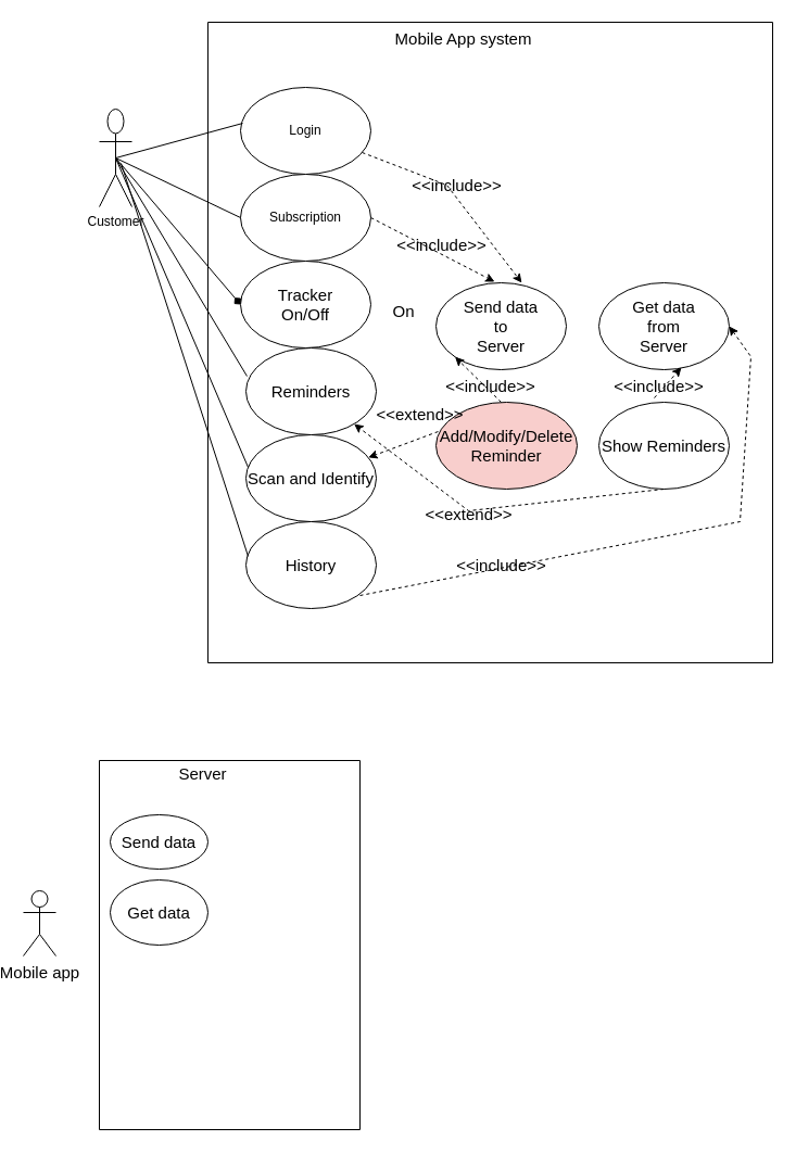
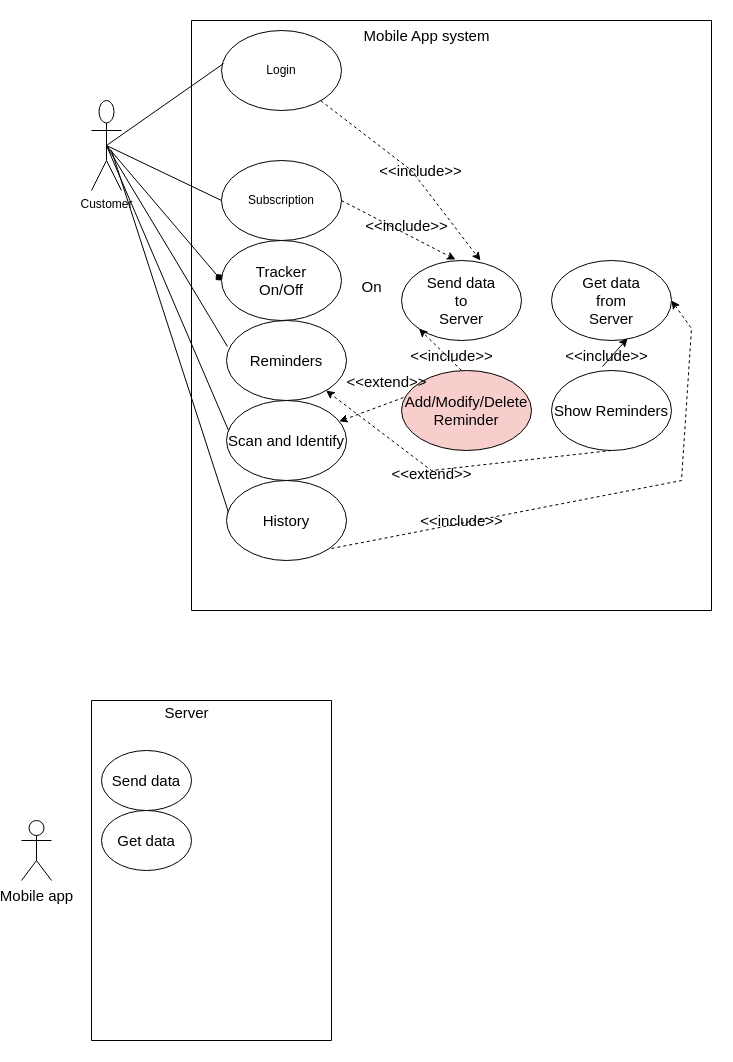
  <mxCell id="0" />
  <mxCell id="1" parent="0" />
  <mxCell id="2" value="" style="swimlane;startSize=0;" vertex="1" parent="1"><mxGeometry x="190" y="20" width="520" height="590" as="geometry"><mxRectangle x="170" y="120" width="50" height="40" as="alternateBounds" /></mxGeometry></mxCell>
- <mxCell id="3" value="Login" style="ellipse;whiteSpace=wrap;html=1;" vertex="1" parent="2"><mxGeometry x="30" y="60" width="120" height="80" as="geometry" /></mxCell>
+ <mxCell id="3" value="Login" style="ellipse;whiteSpace=wrap;html=1;" vertex="1" parent="2"><mxGeometry x="30" y="10" width="120" height="80" as="geometry" /></mxCell>
  <mxCell id="4" value="Subscription" style="ellipse;whiteSpace=wrap;html=1;" vertex="1" parent="2"><mxGeometry x="30" y="140" width="120" height="80" as="geometry" /></mxCell>
  <mxCell id="5" value="Tracker&lt;br&gt;On/Off" style="ellipse;whiteSpace=wrap;html=1;fontSize=15;" vertex="1" parent="2"><mxGeometry x="30" y="220" width="120" height="80" as="geometry" /></mxCell>
  <mxCell id="6" value="Reminders" style="ellipse;whiteSpace=wrap;html=1;fontSize=15;" vertex="1" parent="2"><mxGeometry x="35" y="300" width="120" height="80" as="geometry" /></mxCell>
  <mxCell id="7" value="Scan and Identify" style="ellipse;whiteSpace=wrap;html=1;fontSize=15;" vertex="1" parent="2"><mxGeometry x="35" y="380" width="120" height="80" as="geometry" /></mxCell>
  <mxCell id="8" value="History" style="ellipse;whiteSpace=wrap;html=1;fontSize=15;" vertex="1" parent="2"><mxGeometry x="35" y="460" width="120" height="80" as="geometry" /></mxCell>
  <mxCell id="9" value="Mobile App system" style="text;html=1;align=center;verticalAlign=middle;resizable=0;points=[];autosize=1;strokeColor=none;fillColor=none;fontSize=15;" vertex="1" parent="2"><mxGeometry x="160" width="150" height="30" as="geometry" /></mxCell>
  <mxCell id="10" value="Send data&lt;br&gt;to&lt;br&gt;Server" style="ellipse;whiteSpace=wrap;html=1;fontSize=15;" vertex="1" parent="2"><mxGeometry x="210" y="240" width="120" height="80" as="geometry" /></mxCell>
  <mxCell id="11" value="On" style="text;html=1;align=center;verticalAlign=middle;resizable=0;points=[];autosize=1;strokeColor=none;fillColor=none;fontSize=15;" vertex="1" parent="2"><mxGeometry x="160" y="251" width="40" height="30" as="geometry" /></mxCell>
  <mxCell id="12" value="Add/Modify/Delete Reminder" style="ellipse;whiteSpace=wrap;html=1;fontSize=15;fillColor=#f8cecc;" vertex="1" parent="2"><mxGeometry x="210" y="350" width="130" height="80" as="geometry" /></mxCell>
  <mxCell id="13" value="Get data&lt;br&gt;from&lt;br&gt;Server" style="ellipse;whiteSpace=wrap;html=1;fontSize=15;" vertex="1" parent="2"><mxGeometry x="360" y="240" width="120" height="80" as="geometry" /></mxCell>
  <mxCell id="14" value="Show Reminders" style="ellipse;whiteSpace=wrap;html=1;fontSize=15;" vertex="1" parent="2"><mxGeometry x="360" y="350" width="120" height="80" as="geometry" /></mxCell>
  <mxCell id="15" value="" style="html=1;labelBackgroundColor=#ffffff;startArrow=none;startFill=0;startSize=6;endArrow=classic;endFill=1;endSize=6;jettySize=auto;orthogonalLoop=1;strokeWidth=1;dashed=1;fontSize=14;rounded=0;exitX=1;exitY=0.5;exitDx=0;exitDy=0;entryX=0.45;entryY=-0.012;entryDx=0;entryDy=0;entryPerimeter=0;" edge="1" parent="2" source="4" target="10"><mxGeometry width="60" height="60" relative="1" as="geometry"><mxPoint x="200" y="160" as="sourcePoint" /><mxPoint x="260" y="100" as="targetPoint" /></mxGeometry></mxCell>
  <mxCell id="16" value="" style="html=1;labelBackgroundColor=#ffffff;startArrow=none;startFill=0;startSize=6;endArrow=classic;endFill=1;endSize=6;jettySize=auto;orthogonalLoop=1;strokeWidth=1;dashed=1;fontSize=14;rounded=0;exitX=0.015;exitY=0.338;exitDx=0;exitDy=0;exitPerimeter=0;" edge="1" parent="2" source="12" target="7"><mxGeometry width="60" height="60" relative="1" as="geometry"><mxPoint x="320" y="210" as="sourcePoint" /><mxPoint x="380" y="150" as="targetPoint" /></mxGeometry></mxCell>
  <mxCell id="17" value="" style="html=1;labelBackgroundColor=#ffffff;startArrow=none;startFill=0;startSize=6;endArrow=classic;endFill=1;endSize=6;jettySize=auto;orthogonalLoop=1;strokeWidth=1;dashed=1;fontSize=14;rounded=0;exitX=0.5;exitY=1;exitDx=0;exitDy=0;" edge="1" parent="2" source="14" target="6"><mxGeometry width="60" height="60" relative="1" as="geometry"><mxPoint x="330" y="490" as="sourcePoint" /><mxPoint x="390" y="430" as="targetPoint" /><Array as="points"><mxPoint x="240" y="450" /></Array></mxGeometry></mxCell>
  <mxCell id="18" value="" style="html=1;labelBackgroundColor=#ffffff;startArrow=none;startFill=0;startSize=6;endArrow=classic;endFill=1;endSize=6;jettySize=auto;orthogonalLoop=1;strokeWidth=1;dashed=1;fontSize=14;rounded=0;entryX=0;entryY=1;entryDx=0;entryDy=0;" edge="1" parent="2" target="10"><mxGeometry width="60" height="60" relative="1" as="geometry"><mxPoint x="270" y="350" as="sourcePoint" /><mxPoint x="330" y="290" as="targetPoint" /></mxGeometry></mxCell>
- <mxCell id="19" value="" style="html=1;labelBackgroundColor=#ffffff;startArrow=none;startFill=0;startSize=6;endArrow=classic;endFill=1;endSize=6;jettySize=auto;orthogonalLoop=1;strokeWidth=1;dashed=1;fontSize=14;rounded=0;exitX=0.425;exitY=-0.05;exitDx=0;exitDy=0;exitPerimeter=0;entryX=0.633;entryY=0.975;entryDx=0;entryDy=0;entryPerimeter=0;" edge="1" parent="2" source="14" target="13"><mxGeometry width="60" height="60" relative="1" as="geometry"><mxPoint x="360" y="240" as="sourcePoint" /><mxPoint x="420" y="180" as="targetPoint" /></mxGeometry></mxCell>
+ <mxCell id="19" value="" style="html=1;labelBackgroundColor=#ffffff;startArrow=none;startFill=0;startSize=6;endArrow=classic;endFill=1;endSize=6;jettySize=auto;orthogonalLoop=1;strokeWidth=1;dashed=0;fontSize=14;rounded=0;exitX=0.425;exitY=-0.05;exitDx=0;exitDy=0;exitPerimeter=0;entryX=0.633;entryY=0.975;entryDx=0;entryDy=0;entryPerimeter=0;" edge="1" parent="2" source="14" target="13"><mxGeometry width="60" height="60" relative="1" as="geometry"><mxPoint x="360" y="240" as="sourcePoint" /><mxPoint x="420" y="180" as="targetPoint" /></mxGeometry></mxCell>
  <mxCell id="20" value="" style="html=1;labelBackgroundColor=#ffffff;startArrow=none;startFill=0;startSize=6;endArrow=classic;endFill=1;endSize=6;jettySize=auto;orthogonalLoop=1;strokeWidth=1;dashed=1;fontSize=14;rounded=0;entryX=0.658;entryY=0;entryDx=0;entryDy=0;entryPerimeter=0;" edge="1" parent="2" source="3" target="10"><mxGeometry width="60" height="60" relative="1" as="geometry"><mxPoint x="230" y="160" as="sourcePoint" /><mxPoint x="290" y="100" as="targetPoint" /><Array as="points"><mxPoint x="220" y="150" /></Array></mxGeometry></mxCell>
  <mxCell id="21" value="&amp;lt;&amp;lt;include&amp;gt;&amp;gt;" style="text;html=1;align=center;verticalAlign=middle;resizable=0;points=[];autosize=1;strokeColor=none;fillColor=none;fontSize=15;" vertex="1" parent="2"><mxGeometry x="174" y="135" width="110" height="30" as="geometry" /></mxCell>
  <mxCell id="22" value="&amp;lt;&amp;lt;include&amp;gt;&amp;gt;" style="text;html=1;align=center;verticalAlign=middle;resizable=0;points=[];autosize=1;strokeColor=none;fillColor=none;fontSize=15;" vertex="1" parent="2"><mxGeometry x="160" y="190" width="110" height="30" as="geometry" /></mxCell>
  <mxCell id="23" value="&amp;lt;&amp;lt;include&amp;gt;&amp;gt;" style="text;html=1;align=center;verticalAlign=middle;resizable=0;points=[];autosize=1;strokeColor=none;fillColor=none;fontSize=15;" vertex="1" parent="2"><mxGeometry x="205" y="320" width="110" height="30" as="geometry" /></mxCell>
  <mxCell id="24" value="&amp;lt;&amp;lt;include&amp;gt;&amp;gt;" style="text;html=1;align=center;verticalAlign=middle;resizable=0;points=[];autosize=1;strokeColor=none;fillColor=none;fontSize=15;" vertex="1" parent="2"><mxGeometry x="360" y="320" width="110" height="30" as="geometry" /></mxCell>
  <mxCell id="25" value="&amp;lt;&amp;lt;extend&amp;gt;&amp;gt;" style="text;html=1;align=center;verticalAlign=middle;resizable=0;points=[];autosize=1;strokeColor=none;fillColor=none;fontSize=15;" vertex="1" parent="2"><mxGeometry x="190" y="438" width="100" height="30" as="geometry" /></mxCell>
  <mxCell id="26" value="&amp;lt;&amp;lt;extend&amp;gt;&amp;gt;" style="text;html=1;align=center;verticalAlign=middle;resizable=0;points=[];autosize=1;strokeColor=none;fillColor=none;fontSize=15;" vertex="1" parent="2"><mxGeometry x="145" y="346" width="100" height="30" as="geometry" /></mxCell>
  <mxCell id="27" value="" style="html=1;labelBackgroundColor=#ffffff;startArrow=none;startFill=0;startSize=6;endArrow=classic;endFill=1;endSize=6;jettySize=auto;orthogonalLoop=1;strokeWidth=1;dashed=1;fontSize=14;rounded=0;entryX=1;entryY=0.5;entryDx=0;entryDy=0;" edge="1" parent="2" target="13"><mxGeometry width="60" height="60" relative="1" as="geometry"><mxPoint x="140" y="528" as="sourcePoint" /><mxPoint x="200" y="468" as="targetPoint" /><Array as="points"><mxPoint x="490" y="460" /><mxPoint x="500" y="308" /></Array></mxGeometry></mxCell>
  <mxCell id="28" value="&amp;lt;&amp;lt;include&amp;gt;&amp;gt;" style="text;html=1;align=center;verticalAlign=middle;resizable=0;points=[];autosize=1;strokeColor=none;fillColor=none;fontSize=15;" vertex="1" parent="2"><mxGeometry x="215" y="485" width="110" height="30" as="geometry" /></mxCell>
  <mxCell id="29" value="Customer" style="shape=umlActor;verticalLabelPosition=bottom;verticalAlign=top;html=1;outlineConnect=0;" vertex="1" parent="1"><mxGeometry x="90" y="100" width="30" height="90" as="geometry" /></mxCell>
  <mxCell id="30" value="" style="endArrow=none;html=1;rounded=0;fontSize=15;exitX=0.5;exitY=0.5;exitDx=0;exitDy=0;exitPerimeter=0;entryX=0.017;entryY=0.413;entryDx=0;entryDy=0;entryPerimeter=0;" edge="1" parent="1" source="29" target="3"><mxGeometry width="50" height="50" relative="1" as="geometry"><mxPoint x="120" y="180" as="sourcePoint" /><mxPoint x="170" y="130" as="targetPoint" /></mxGeometry></mxCell>
  <mxCell id="31" value="" style="endArrow=none;html=1;rounded=0;fontSize=15;exitX=0.5;exitY=0.5;exitDx=0;exitDy=0;exitPerimeter=0;entryX=0;entryY=0.5;entryDx=0;entryDy=0;" edge="1" parent="1" source="29" target="4"><mxGeometry width="50" height="50" relative="1" as="geometry"><mxPoint x="115" y="155" as="sourcePoint" /><mxPoint x="232.04" y="123.04" as="targetPoint" /></mxGeometry></mxCell>
  <mxCell id="32" value="" style="endArrow=diamond;html=1;rounded=0;fontSize=15;entryX=0;entryY=0.5;entryDx=0;entryDy=0;exitX=0.5;exitY=0.5;exitDx=0;exitDy=0;exitPerimeter=0;" edge="1" parent="1" source="29" target="5"><mxGeometry width="50" height="50" relative="1" as="geometry"><mxPoint x="110" y="150" as="sourcePoint" /><mxPoint x="230" y="210" as="targetPoint" /></mxGeometry></mxCell>
  <mxCell id="33" value="" style="endArrow=none;html=1;rounded=0;fontSize=15;entryX=0.008;entryY=0.325;entryDx=0;entryDy=0;entryPerimeter=0;exitX=0.5;exitY=0.5;exitDx=0;exitDy=0;exitPerimeter=0;" edge="1" parent="1" source="29" target="6"><mxGeometry width="50" height="50" relative="1" as="geometry"><mxPoint x="110" y="150" as="sourcePoint" /><mxPoint x="230" y="290" as="targetPoint" /></mxGeometry></mxCell>
  <mxCell id="34" value="" style="endArrow=none;html=1;rounded=0;fontSize=15;exitX=0.5;exitY=0.5;exitDx=0;exitDy=0;exitPerimeter=0;entryX=0.017;entryY=0.375;entryDx=0;entryDy=0;entryPerimeter=0;" edge="1" parent="1" source="29" target="7"><mxGeometry width="50" height="50" relative="1" as="geometry"><mxPoint x="140" y="320" as="sourcePoint" /><mxPoint x="150" y="350" as="targetPoint" /></mxGeometry></mxCell>
  <mxCell id="35" value="" style="endArrow=none;html=1;rounded=0;fontSize=15;entryX=0.017;entryY=0.4;entryDx=0;entryDy=0;entryPerimeter=0;" edge="1" parent="1" target="8"><mxGeometry width="50" height="50" relative="1" as="geometry"><mxPoint x="110" y="150" as="sourcePoint" /><mxPoint x="140" y="290" as="targetPoint" /></mxGeometry></mxCell>
  <mxCell id="36" value="" style="swimlane;startSize=0;fontSize=15;" vertex="1" parent="1"><mxGeometry x="90" y="700" width="240" height="340" as="geometry" /></mxCell>
  <mxCell id="37" value="Server" style="text;html=1;align=center;verticalAlign=middle;resizable=0;points=[];autosize=1;strokeColor=none;fillColor=none;fontSize=15;" vertex="1" parent="36"><mxGeometry x="60" y="-3" width="70" height="30" as="geometry" /></mxCell>
- <mxCell id="38" value="Send data" style="ellipse;whiteSpace=wrap;html=1;fontSize=15;" vertex="1" parent="36"><mxGeometry x="10" y="50" width="90" height="50" as="geometry" /></mxCell>
+ <mxCell id="38" value="Send data" style="ellipse;whiteSpace=wrap;html=1;fontSize=15;" vertex="1" parent="36"><mxGeometry x="10" y="50" width="90" height="60" as="geometry" /></mxCell>
  <mxCell id="39" value="Get data" style="ellipse;whiteSpace=wrap;html=1;fontSize=15;" vertex="1" parent="36"><mxGeometry x="10" y="110" width="90" height="60" as="geometry" /></mxCell>
  <mxCell id="40" value="Mobile app" style="shape=umlActor;verticalLabelPosition=bottom;verticalAlign=top;html=1;outlineConnect=0;fontSize=15;" vertex="1" parent="1"><mxGeometry x="20" y="820" width="30" height="60" as="geometry" /></mxCell>
